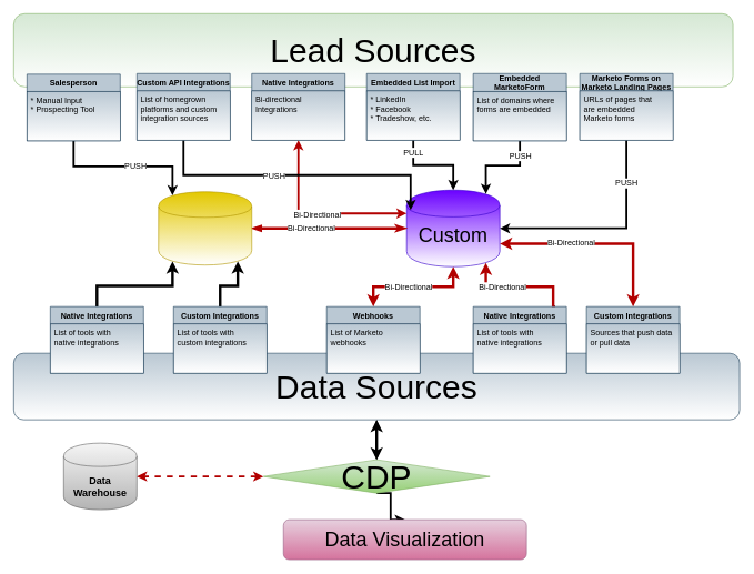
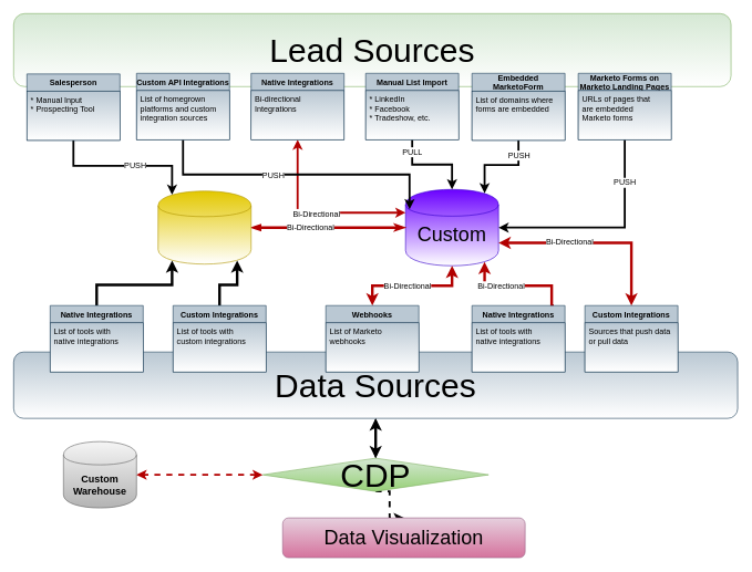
  <mxCell id="0" />
  <mxCell id="1" parent="0" />
  <mxCell id="2" value="&lt;font style=&quot;font-size: 50px ; font-weight: normal&quot;&gt;Lead Sources&lt;/font&gt;" style="rounded=1;whiteSpace=wrap;html=1;fillColor=#d5e8d4;strokeColor=#82b366;fontStyle=1;gradientColor=#ffffff;" parent="1" vertex="1"><mxGeometry x="20" y="20" width="1080" height="110" as="geometry" /></mxCell>
  <mxCell id="3" value="" style="edgeStyle=orthogonalEdgeStyle;rounded=0;orthogonalLoop=1;jettySize=auto;html=1;startArrow=classic;startFill=1;strokeWidth=4;" parent="1" source="5" target="37" edge="1"><mxGeometry relative="1" as="geometry" /></mxCell>
  <mxCell id="4" value="" style="edgeStyle=orthogonalEdgeStyle;rounded=0;orthogonalLoop=1;jettySize=auto;html=1;startArrow=blockThin;startFill=1;strokeWidth=2;endArrow=classicThin;endFill=1;endSize=5;startSize=5;jumpSize=4;" parent="1" source="5" target="37" edge="1"><mxGeometry relative="1" as="geometry" /></mxCell>
  <mxCell id="5" value="Data Sources" style="rounded=1;whiteSpace=wrap;html=1;fontSize=50;fillColor=#bac8d3;strokeColor=#23445d;gradientColor=#ffffff;" parent="1" vertex="1"><mxGeometry x="20" y="530" width="1090" height="100" as="geometry" /></mxCell>
  <mxCell id="6" value="" style="shape=cylinder;whiteSpace=wrap;html=1;boundedLbl=1;backgroundOutline=1;fontSize=50;fillColor=#6a00ff;strokeColor=#3700CC;fontColor=#ffffff;gradientColor=#ffffff;align=center;" parent="1" vertex="1"><mxGeometry x="610" y="285" width="140" height="115" as="geometry" /></mxCell>
  <mxCell id="7" value="&lt;font style=&quot;font-size: 30px&quot;&gt;Custom&lt;/font&gt;" style="text;html=1;strokeColor=none;fillColor=none;align=center;verticalAlign=middle;whiteSpace=wrap;rounded=0;fontSize=50;" parent="1" vertex="1"><mxGeometry x="620" y="315" width="120" height="60" as="geometry" /></mxCell>
  <mxCell id="8" style="edgeStyle=orthogonalEdgeStyle;rounded=0;jumpSize=4;orthogonalLoop=1;jettySize=auto;html=1;exitX=1;exitY=0.5;exitDx=0;exitDy=0;entryX=0;entryY=0.5;entryDx=0;entryDy=0;startArrow=blockThin;startFill=1;startSize=5;endArrow=classicThin;endFill=1;endSize=5;strokeWidth=4;fillColor=#e51400;strokeColor=#B20000;" parent="1" source="10" target="6" edge="1"><mxGeometry relative="1" as="geometry" /></mxCell>
  <mxCell id="9" value="Bi-Directional" style="text;html=1;resizable=0;points=[];align=center;verticalAlign=middle;labelBackgroundColor=#ffffff;" parent="8" vertex="1" connectable="0"><mxGeometry x="-0.233" relative="1" as="geometry"><mxPoint as="offset" /></mxGeometry></mxCell>
  <mxCell id="10" value="" style="shape=cylinder;whiteSpace=wrap;html=1;boundedLbl=1;backgroundOutline=1;fontSize=50;fillColor=#e3c800;strokeColor=#B09500;fontColor=#ffffff;gradientColor=#ffffff;" parent="1" vertex="1"><mxGeometry x="237.5" y="287.5" width="140" height="110" as="geometry" /></mxCell>
  <mxCell id="11" style="edgeStyle=orthogonalEdgeStyle;rounded=0;orthogonalLoop=1;jettySize=auto;html=1;exitX=0.5;exitY=1;exitDx=0;exitDy=0;fontSize=12;strokeWidth=3;fillColor=#e51400;strokeColor=#B20000;startArrow=classic;startFill=1;" parent="1" source="13" edge="1"><mxGeometry relative="1" as="geometry"><mxPoint x="610" y="320" as="targetPoint" /><Array as="points"><mxPoint x="448" y="320" /><mxPoint x="610" y="320" /></Array></mxGeometry></mxCell>
  <mxCell id="12" value="Bi-Directional" style="text;html=1;resizable=0;points=[];align=center;verticalAlign=middle;labelBackgroundColor=#ffffff;" parent="11" vertex="1" connectable="0"><mxGeometry x="-0.098" y="15" relative="1" as="geometry"><mxPoint x="15" y="16" as="offset" /></mxGeometry></mxCell>
  <mxCell id="13" value="Native Integrations" style="swimlane;fontStyle=1;childLayout=stackLayout;horizontal=1;startSize=26;fillColor=#bac8d3;horizontalStack=0;resizeParent=1;resizeParentMax=0;resizeLast=0;collapsible=1;marginBottom=0;strokeColor=#23445d;fontSize=12;" parent="1" vertex="1"><mxGeometry x="377.5" y="110" width="140" height="100" as="geometry" /></mxCell>
  <mxCell id="14" value="Bi-directional&#10;Integrations" style="text;strokeColor=#23445d;fillColor=#bac8d3;align=left;verticalAlign=top;spacingLeft=4;spacingRight=4;overflow=hidden;rotatable=0;points=[[0,0.5],[1,0.5]];portConstraint=eastwest;gradientColor=#ffffff;" parent="13" vertex="1"><mxGeometry y="26" width="140" height="74" as="geometry" /></mxCell>
  <mxCell id="15" style="edgeStyle=orthogonalEdgeStyle;rounded=0;orthogonalLoop=1;jettySize=auto;html=1;exitX=0.5;exitY=1;exitDx=0;exitDy=0;entryX=-0.033;entryY=0;entryDx=0;entryDy=0;entryPerimeter=0;fontSize=12;strokeWidth=3;" parent="1" source="17" target="7" edge="1"><mxGeometry relative="1" as="geometry" /></mxCell>
  <mxCell id="16" value="PUSH" style="text;html=1;resizable=0;points=[];align=center;verticalAlign=middle;labelBackgroundColor=#ffffff;fontSize=12;" parent="15" vertex="1" connectable="0"><mxGeometry x="-0.157" y="-1" relative="1" as="geometry"><mxPoint as="offset" /></mxGeometry></mxCell>
  <mxCell id="17" value="Custom API Integrations" style="swimlane;fontStyle=1;childLayout=stackLayout;horizontal=1;startSize=26;fillColor=#bac8d3;horizontalStack=0;resizeParent=1;resizeParentMax=0;resizeLast=0;collapsible=1;marginBottom=0;strokeColor=#23445d;fontSize=12;" parent="1" vertex="1"><mxGeometry x="205" y="110" width="140" height="100" as="geometry" /></mxCell>
  <mxCell id="18" value="List of homegrown &#10;platforms and custom &#10;integration sources" style="text;strokeColor=#23445d;fillColor=#bac8d3;align=left;verticalAlign=top;spacingLeft=4;spacingRight=4;overflow=hidden;rotatable=0;points=[[0,0.5],[1,0.5]];portConstraint=eastwest;gradientColor=#ffffff;" parent="17" vertex="1"><mxGeometry y="26" width="140" height="74" as="geometry" /></mxCell>
  <mxCell id="19" style="edgeStyle=orthogonalEdgeStyle;rounded=0;orthogonalLoop=1;jettySize=auto;html=1;exitX=0.5;exitY=0;exitDx=0;exitDy=0;entryX=0.85;entryY=0.95;entryDx=0;entryDy=0;entryPerimeter=0;strokeWidth=4;" parent="1" source="20" target="10" edge="1"><mxGeometry relative="1" as="geometry" /></mxCell>
  <mxCell id="20" value="Custom Integrations" style="swimlane;fontStyle=1;childLayout=stackLayout;horizontal=1;startSize=26;fillColor=#bac8d3;horizontalStack=0;resizeParent=1;resizeParentMax=0;resizeLast=0;collapsible=1;marginBottom=0;strokeColor=#23445d;fontSize=12;" parent="1" vertex="1"><mxGeometry x="260" y="460" width="140" height="100" as="geometry" /></mxCell>
  <mxCell id="21" value="List of tools with &#10;custom integrations" style="text;strokeColor=#23445d;fillColor=#bac8d3;align=left;verticalAlign=top;spacingLeft=4;spacingRight=4;overflow=hidden;rotatable=0;points=[[0,0.5],[1,0.5]];portConstraint=eastwest;gradientColor=#ffffff;" parent="20" vertex="1"><mxGeometry y="26" width="140" height="74" as="geometry" /></mxCell>
  <mxCell id="22" style="edgeStyle=orthogonalEdgeStyle;rounded=0;orthogonalLoop=1;jettySize=auto;html=1;exitX=0.5;exitY=1;exitDx=0;exitDy=0;fontSize=12;strokeWidth=3;" parent="1" source="24" target="6" edge="1"><mxGeometry relative="1" as="geometry" /></mxCell>
  <mxCell id="23" value="PULL" style="text;html=1;resizable=0;points=[];align=center;verticalAlign=middle;labelBackgroundColor=#ffffff;" parent="22" vertex="1" connectable="0"><mxGeometry x="-0.733" y="-1" relative="1" as="geometry"><mxPoint as="offset" /></mxGeometry></mxCell>
- <mxCell id="24" value="Embedded List Import" style="swimlane;fontStyle=1;childLayout=stackLayout;horizontal=1;startSize=26;fillColor=#bac8d3;horizontalStack=0;resizeParent=1;resizeParentMax=0;resizeLast=0;collapsible=1;marginBottom=0;strokeColor=#23445d;fontSize=12;" parent="1" vertex="1"><mxGeometry x="550" y="110" width="140" height="100" as="geometry" /></mxCell>
+ <mxCell id="24" value="Manual List Import" style="swimlane;fontStyle=1;childLayout=stackLayout;horizontal=1;startSize=26;fillColor=#bac8d3;horizontalStack=0;resizeParent=1;resizeParentMax=0;resizeLast=0;collapsible=1;marginBottom=0;strokeColor=#23445d;fontSize=12;" parent="1" vertex="1"><mxGeometry x="550" y="110" width="140" height="100" as="geometry" /></mxCell>
  <mxCell id="25" value="* LinkedIn&#10;* Facebook&#10;* Tradeshow, etc." style="text;strokeColor=#23445d;fillColor=#bac8d3;align=left;verticalAlign=top;spacingLeft=4;spacingRight=4;overflow=hidden;rotatable=0;points=[[0,0.5],[1,0.5]];portConstraint=eastwest;gradientColor=#ffffff;" parent="24" vertex="1"><mxGeometry y="26" width="140" height="74" as="geometry" /></mxCell>
  <mxCell id="26" style="edgeStyle=orthogonalEdgeStyle;rounded=0;orthogonalLoop=1;jettySize=auto;html=1;exitX=0.5;exitY=1;exitDx=0;exitDy=0;entryX=0.85;entryY=0.05;entryDx=0;entryDy=0;entryPerimeter=0;fontSize=12;strokeWidth=3;" parent="1" source="28" target="6" edge="1"><mxGeometry relative="1" as="geometry" /></mxCell>
  <mxCell id="27" value="PUSH" style="text;html=1;resizable=0;points=[];align=center;verticalAlign=middle;labelBackgroundColor=#ffffff;" parent="26" vertex="1" connectable="0"><mxGeometry x="-0.664" relative="1" as="geometry"><mxPoint as="offset" /></mxGeometry></mxCell>
  <mxCell id="28" value="Embedded &#10;MarketoForm" style="swimlane;fontStyle=1;childLayout=stackLayout;horizontal=1;startSize=27;fillColor=#bac8d3;horizontalStack=0;resizeParent=1;resizeParentMax=0;resizeLast=0;collapsible=1;marginBottom=0;strokeColor=#23445d;fontSize=12;" parent="1" vertex="1"><mxGeometry x="710" y="110" width="140" height="101" as="geometry" /></mxCell>
  <mxCell id="29" value="List of domains where &#10;forms are embedded" style="text;strokeColor=#23445d;fillColor=#bac8d3;align=left;verticalAlign=top;spacingLeft=4;spacingRight=4;overflow=hidden;rotatable=0;points=[[0,0.5],[1,0.5]];portConstraint=eastwest;gradientColor=#ffffff;" parent="28" vertex="1"><mxGeometry y="27" width="140" height="74" as="geometry" /></mxCell>
  <mxCell id="30" style="edgeStyle=orthogonalEdgeStyle;rounded=0;orthogonalLoop=1;jettySize=auto;html=1;exitX=0.5;exitY=1;exitDx=0;exitDy=0;entryX=1;entryY=0.5;entryDx=0;entryDy=0;fontSize=12;strokeWidth=3;" parent="1" source="32" target="6" edge="1"><mxGeometry relative="1" as="geometry" /></mxCell>
  <mxCell id="31" value="PUSH" style="text;html=1;resizable=0;points=[];align=center;verticalAlign=middle;labelBackgroundColor=#ffffff;" parent="30" vertex="1" connectable="0"><mxGeometry x="-0.604" y="-1" relative="1" as="geometry"><mxPoint as="offset" /></mxGeometry></mxCell>
  <mxCell id="32" value="Marketo Forms on&#10;Marketo Landing Pages" style="swimlane;fontStyle=1;childLayout=stackLayout;horizontal=1;startSize=26;fillColor=#bac8d3;horizontalStack=0;resizeParent=1;resizeParentMax=0;resizeLast=0;collapsible=1;marginBottom=0;strokeColor=#23445d;fontSize=12;" parent="1" vertex="1"><mxGeometry x="870" y="110" width="140" height="100" as="geometry" /></mxCell>
  <mxCell id="33" value="URLs of pages that&#10;are embedded &#10;Marketo forms" style="text;strokeColor=#23445d;fillColor=#bac8d3;align=left;verticalAlign=top;spacingLeft=4;spacingRight=4;overflow=hidden;rotatable=0;points=[[0,0.5],[1,0.5]];portConstraint=eastwest;gradientColor=#ffffff;" parent="32" vertex="1"><mxGeometry y="26" width="140" height="74" as="geometry" /></mxCell>
- <mxCell id="34" value="&lt;b&gt;&lt;font style=&quot;font-size: 15px&quot;&gt;Data&lt;br&gt;Warehouse&lt;/font&gt;&lt;/b&gt;" style="shape=cylinder;whiteSpace=wrap;html=1;boundedLbl=1;backgroundOutline=1;strokeColor=#666666;fontSize=12;fillColor=#f5f5f5;gradientColor=#b3b3b3;" parent="1" vertex="1"><mxGeometry x="95" y="665" width="110" height="100" as="geometry" /></mxCell>
+ <mxCell id="34" value="&lt;b&gt;&lt;font style=&quot;font-size: 15px&quot;&gt;Custom&lt;br&gt;Warehouse&lt;/font&gt;&lt;/b&gt;" style="shape=cylinder;whiteSpace=wrap;html=1;boundedLbl=1;backgroundOutline=1;strokeColor=#666666;fontSize=12;fillColor=#f5f5f5;gradientColor=#b3b3b3;" parent="1" vertex="1"><mxGeometry x="95" y="665" width="110" height="100" as="geometry" /></mxCell>
  <mxCell id="35" style="edgeStyle=elbowEdgeStyle;rounded=0;orthogonalLoop=1;jettySize=auto;html=1;exitX=0;exitY=0.5;exitDx=0;exitDy=0;startArrow=classic;startFill=1;strokeWidth=3;fontSize=12;fillColor=#e51400;strokeColor=#B20000;dashed=1;" parent="1" source="37" target="34" edge="1"><mxGeometry relative="1" as="geometry" /></mxCell>
- <mxCell id="36" style="edgeStyle=elbowEdgeStyle;rounded=0;orthogonalLoop=1;jettySize=auto;html=1;exitX=0.5;exitY=1;exitDx=0;exitDy=0;entryX=0.5;entryY=0;entryDx=0;entryDy=0;startArrow=none;startFill=0;strokeWidth=3;fontSize=12;" parent="1" source="37" target="38" edge="1"><mxGeometry relative="1" as="geometry" /></mxCell>
+ <mxCell id="36" style="edgeStyle=elbowEdgeStyle;rounded=0;orthogonalLoop=1;jettySize=auto;html=1;exitX=0.5;exitY=1;exitDx=0;exitDy=0;entryX=0.5;entryY=0;entryDx=0;entryDy=0;startArrow=none;startFill=0;strokeWidth=3;fontSize=12;dashed=1;" parent="1" source="37" target="38" edge="1"><mxGeometry relative="1" as="geometry" /></mxCell>
  <mxCell id="37" value="&lt;font style=&quot;font-size: 50px&quot;&gt;CDP&lt;/font&gt;" style="rhombus;whiteSpace=wrap;html=1;strokeColor=#82b366;gradientColor=#97d077;fontSize=12;fillColor=#d5e8d4;" parent="1" vertex="1"><mxGeometry x="395" y="690" width="340" height="50" as="geometry" /></mxCell>
  <mxCell id="38" value="&lt;font style=&quot;font-size: 30px&quot;&gt;Data Visualization&lt;/font&gt;" style="rounded=1;whiteSpace=wrap;html=1;strokeColor=#996185;gradientColor=#d5739d;fontSize=12;fillColor=#e6d0de;" parent="1" vertex="1"><mxGeometry x="425" y="780" width="365" height="60" as="geometry" /></mxCell>
  <mxCell id="39" style="edgeStyle=orthogonalEdgeStyle;rounded=0;orthogonalLoop=1;jettySize=auto;html=1;exitX=0.5;exitY=1;exitDx=0;exitDy=0;entryX=0.15;entryY=0.05;entryDx=0;entryDy=0;entryPerimeter=0;fontSize=12;strokeWidth=3;" parent="1" source="41" target="10" edge="1"><mxGeometry relative="1" as="geometry" /></mxCell>
  <mxCell id="40" value="PUSH" style="text;html=1;resizable=0;points=[];align=center;verticalAlign=middle;labelBackgroundColor=#ffffff;fontSize=12;" parent="39" vertex="1" connectable="0"><mxGeometry x="0.137" y="1" relative="1" as="geometry"><mxPoint as="offset" /></mxGeometry></mxCell>
  <mxCell id="41" value="Salesperson" style="swimlane;fontStyle=1;childLayout=stackLayout;horizontal=1;startSize=26;fillColor=#bac8d3;horizontalStack=0;resizeParent=1;resizeParentMax=0;resizeLast=0;collapsible=1;marginBottom=0;strokeColor=#23445d;fontSize=12;" parent="1" vertex="1"><mxGeometry x="40" y="111" width="140" height="100" as="geometry" /></mxCell>
  <mxCell id="42" value="* Manual Input&#10;* Prospecting Tool" style="text;strokeColor=#23445d;fillColor=#bac8d3;align=left;verticalAlign=top;spacingLeft=4;spacingRight=4;overflow=hidden;rotatable=0;points=[[0,0.5],[1,0.5]];portConstraint=eastwest;gradientColor=#ffffff;" parent="41" vertex="1"><mxGeometry y="26" width="140" height="74" as="geometry" /></mxCell>
  <mxCell id="43" style="edgeStyle=orthogonalEdgeStyle;rounded=0;orthogonalLoop=1;jettySize=auto;html=1;exitX=0.5;exitY=0;exitDx=0;exitDy=0;entryX=0.15;entryY=0.95;entryDx=0;entryDy=0;entryPerimeter=0;strokeWidth=4;" parent="1" source="44" target="10" edge="1"><mxGeometry relative="1" as="geometry" /></mxCell>
  <mxCell id="44" value="Native Integrations" style="swimlane;fontStyle=1;childLayout=stackLayout;horizontal=1;startSize=26;fillColor=#bac8d3;horizontalStack=0;resizeParent=1;resizeParentMax=0;resizeLast=0;collapsible=1;marginBottom=0;strokeColor=#23445d;fontSize=12;" parent="1" vertex="1"><mxGeometry x="75" y="460" width="140" height="100" as="geometry" /></mxCell>
  <mxCell id="45" value="List of tools with &#10;native integrations" style="text;strokeColor=#23445d;fillColor=#bac8d3;align=left;verticalAlign=top;spacingLeft=4;spacingRight=4;overflow=hidden;rotatable=0;points=[[0,0.5],[1,0.5]];portConstraint=eastwest;gradientColor=#ffffff;" parent="44" vertex="1"><mxGeometry y="26" width="140" height="74" as="geometry" /></mxCell>
  <mxCell id="46" style="edgeStyle=orthogonalEdgeStyle;rounded=0;orthogonalLoop=1;jettySize=auto;html=1;exitX=0.5;exitY=0;exitDx=0;exitDy=0;entryX=0.5;entryY=1;entryDx=0;entryDy=0;startArrow=classic;startFill=1;strokeWidth=4;fillColor=#e51400;strokeColor=#B20000;" parent="1" source="48" target="6" edge="1"><mxGeometry relative="1" as="geometry" /></mxCell>
  <mxCell id="47" value="Bi-Directional" style="text;html=1;resizable=0;points=[];align=center;verticalAlign=middle;labelBackgroundColor=#ffffff;" parent="46" vertex="1" connectable="0"><mxGeometry x="-0.089" relative="1" as="geometry"><mxPoint as="offset" /></mxGeometry></mxCell>
  <mxCell id="48" value="Webhooks" style="swimlane;fontStyle=1;childLayout=stackLayout;horizontal=1;startSize=26;fillColor=#bac8d3;horizontalStack=0;resizeParent=1;resizeParentMax=0;resizeLast=0;collapsible=1;marginBottom=0;strokeColor=#23445d;fontSize=12;" parent="1" vertex="1"><mxGeometry x="490" y="460" width="140" height="100" as="geometry" /></mxCell>
  <mxCell id="49" value="List of Marketo &#10;webhooks" style="text;strokeColor=#23445d;fillColor=#bac8d3;align=left;verticalAlign=top;spacingLeft=4;spacingRight=4;overflow=hidden;rotatable=0;points=[[0,0.5],[1,0.5]];portConstraint=eastwest;gradientColor=#ffffff;" parent="48" vertex="1"><mxGeometry y="26" width="140" height="74" as="geometry" /></mxCell>
  <mxCell id="50" style="edgeStyle=orthogonalEdgeStyle;rounded=0;orthogonalLoop=1;jettySize=auto;html=1;exitX=0.864;exitY=-0.01;exitDx=0;exitDy=0;entryX=0.85;entryY=0.95;entryDx=0;entryDy=0;entryPerimeter=0;strokeWidth=4;exitPerimeter=0;startArrow=classic;startFill=1;fillColor=#e51400;strokeColor=#B20000;" parent="1" source="52" target="6" edge="1"><mxGeometry relative="1" as="geometry"><Array as="points"><mxPoint x="831" y="460" /><mxPoint x="830" y="460" /><mxPoint x="830" y="430" /><mxPoint x="729" y="430" /></Array></mxGeometry></mxCell>
  <mxCell id="51" value="Bi-Directional" style="text;html=1;resizable=0;points=[];align=center;verticalAlign=middle;labelBackgroundColor=#ffffff;" parent="50" vertex="1" connectable="0"><mxGeometry x="-0.128" y="1" relative="1" as="geometry"><mxPoint x="-35" y="-1" as="offset" /></mxGeometry></mxCell>
  <mxCell id="52" value="Native Integrations" style="swimlane;fontStyle=1;childLayout=stackLayout;horizontal=1;startSize=26;fillColor=#bac8d3;horizontalStack=0;resizeParent=1;resizeParentMax=0;resizeLast=0;collapsible=1;marginBottom=0;strokeColor=#23445d;fontSize=12;" parent="1" vertex="1"><mxGeometry x="710" y="460" width="140" height="100" as="geometry" /></mxCell>
  <mxCell id="53" value="List of tools with &#10;native integrations" style="text;strokeColor=#23445d;fillColor=#bac8d3;align=left;verticalAlign=top;spacingLeft=4;spacingRight=4;overflow=hidden;rotatable=0;points=[[0,0.5],[1,0.5]];portConstraint=eastwest;gradientColor=#ffffff;" parent="52" vertex="1"><mxGeometry y="26" width="140" height="74" as="geometry" /></mxCell>
  <mxCell id="54" style="edgeStyle=orthogonalEdgeStyle;rounded=0;orthogonalLoop=1;jettySize=auto;html=1;exitX=0.5;exitY=0;exitDx=0;exitDy=0;entryX=1;entryY=0.7;entryDx=0;entryDy=0;strokeWidth=4;startArrow=classic;startFill=1;fillColor=#e51400;strokeColor=#B20000;" parent="1" source="56" target="6" edge="1"><mxGeometry relative="1" as="geometry" /></mxCell>
  <mxCell id="55" value="Bi-Directional" style="text;html=1;resizable=0;points=[];align=center;verticalAlign=middle;labelBackgroundColor=#ffffff;" parent="54" vertex="1" connectable="0"><mxGeometry x="0.279" y="-1" relative="1" as="geometry"><mxPoint as="offset" /></mxGeometry></mxCell>
  <mxCell id="56" value="Custom Integrations" style="swimlane;fontStyle=1;childLayout=stackLayout;horizontal=1;startSize=26;fillColor=#bac8d3;horizontalStack=0;resizeParent=1;resizeParentMax=0;resizeLast=0;collapsible=1;marginBottom=0;strokeColor=#23445d;fontSize=12;" parent="1" vertex="1"><mxGeometry x="880" y="460" width="140" height="100" as="geometry" /></mxCell>
  <mxCell id="57" value="Sources that push data &#10;or pull data" style="text;strokeColor=#23445d;fillColor=#bac8d3;align=left;verticalAlign=top;spacingLeft=4;spacingRight=4;overflow=hidden;rotatable=0;points=[[0,0.5],[1,0.5]];portConstraint=eastwest;gradientColor=#ffffff;" parent="56" vertex="1"><mxGeometry y="26" width="140" height="74" as="geometry" /></mxCell>
